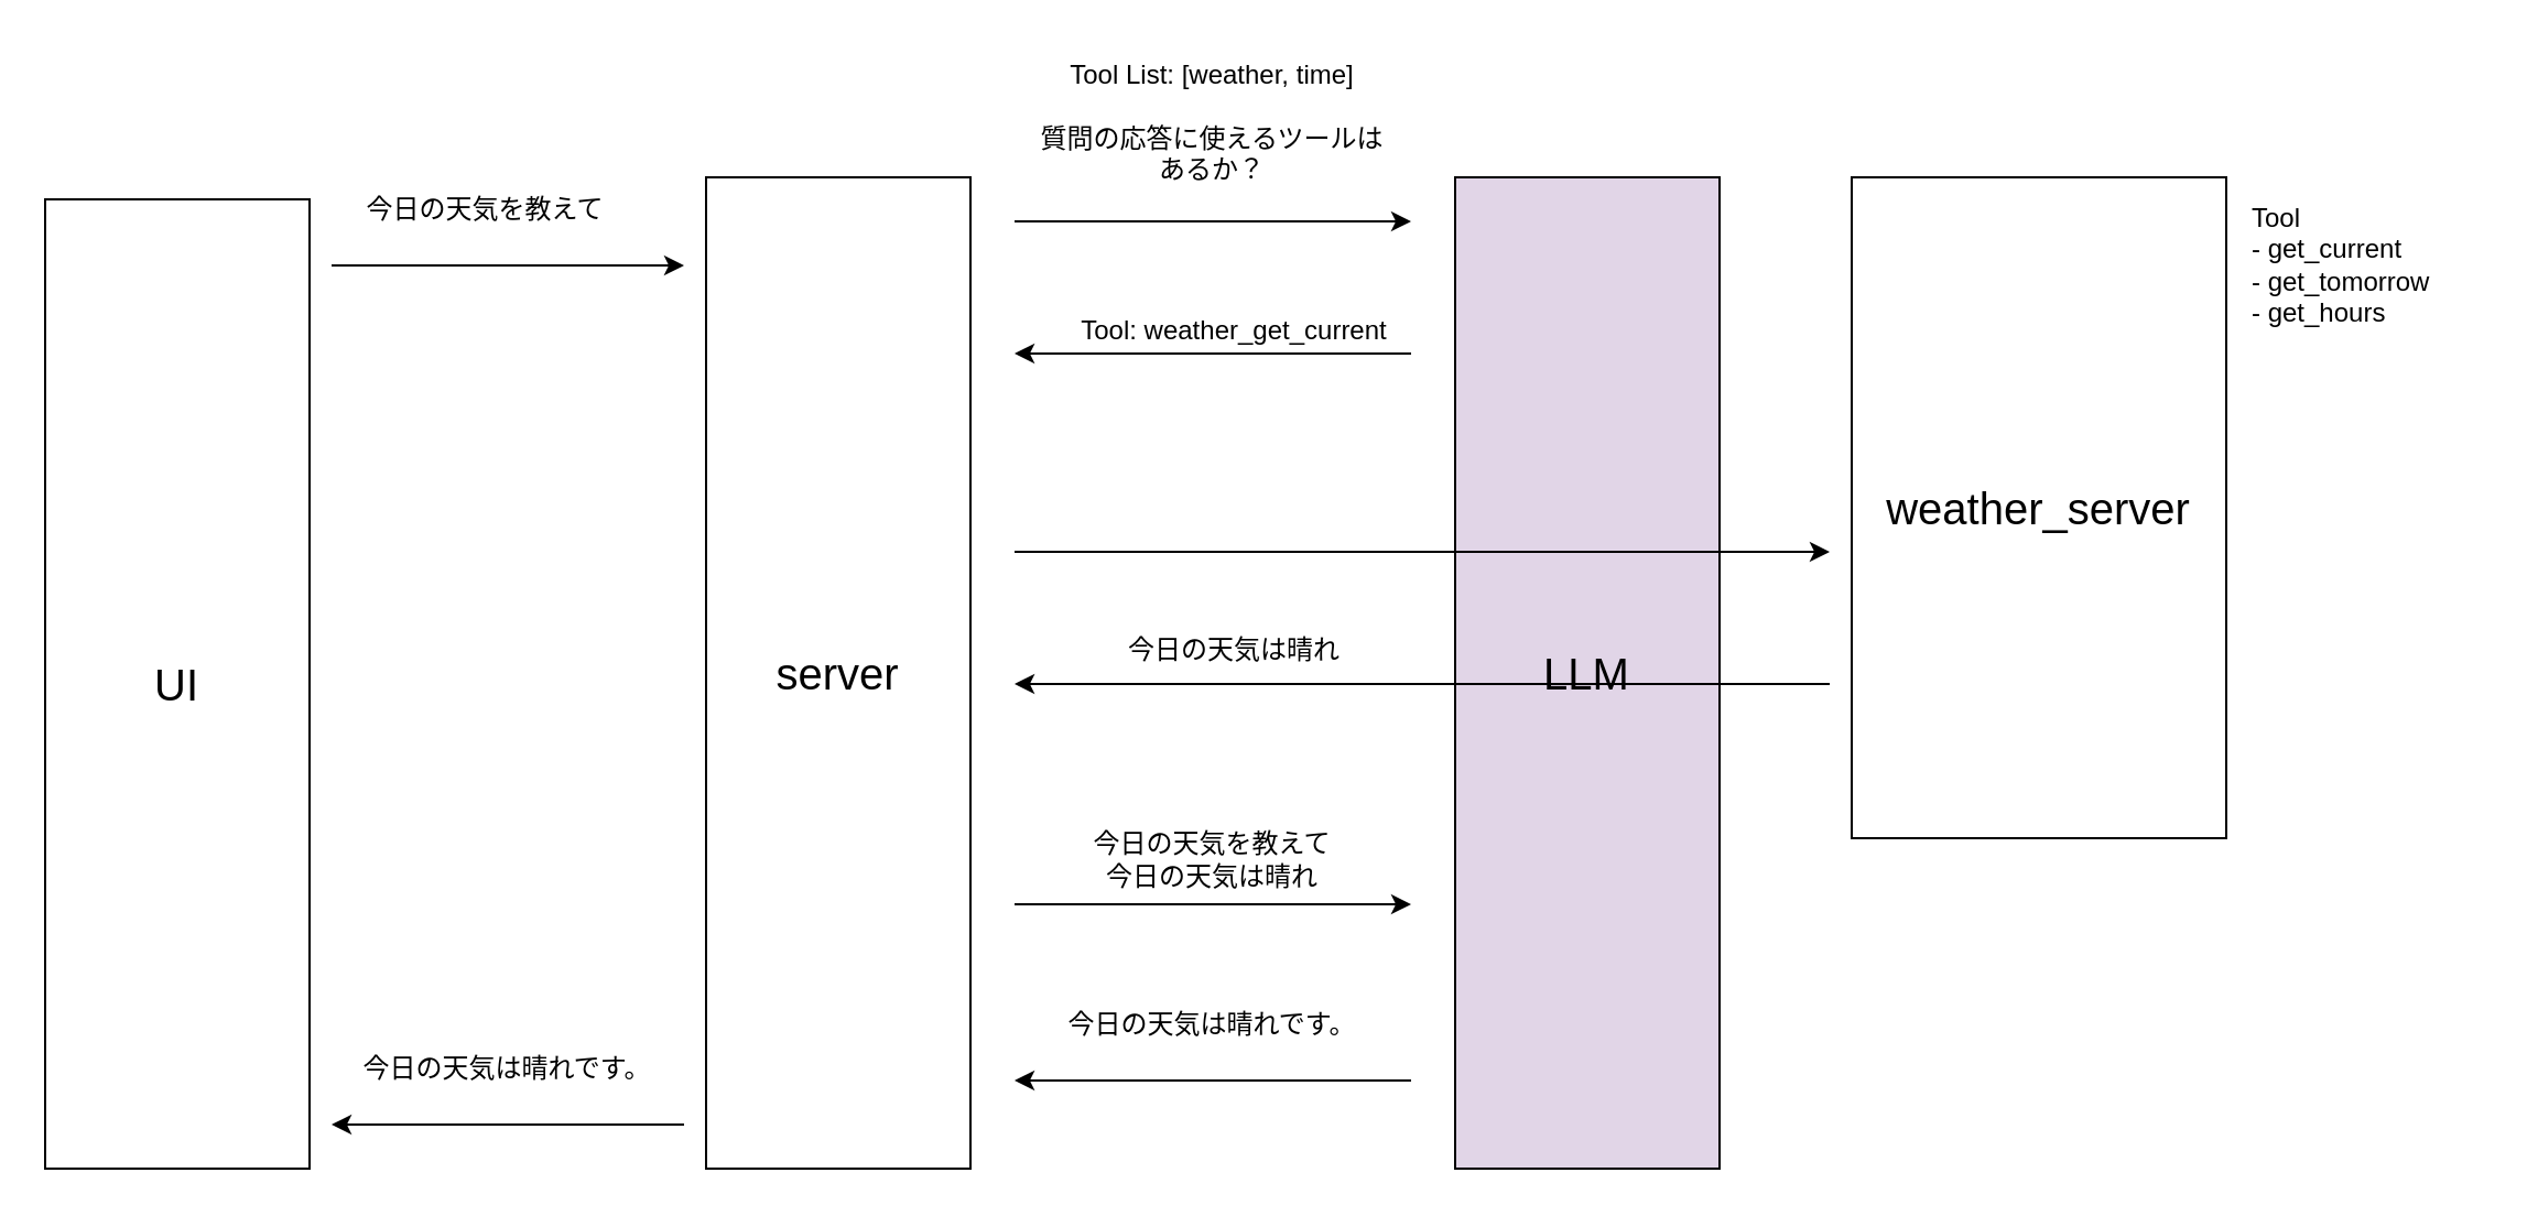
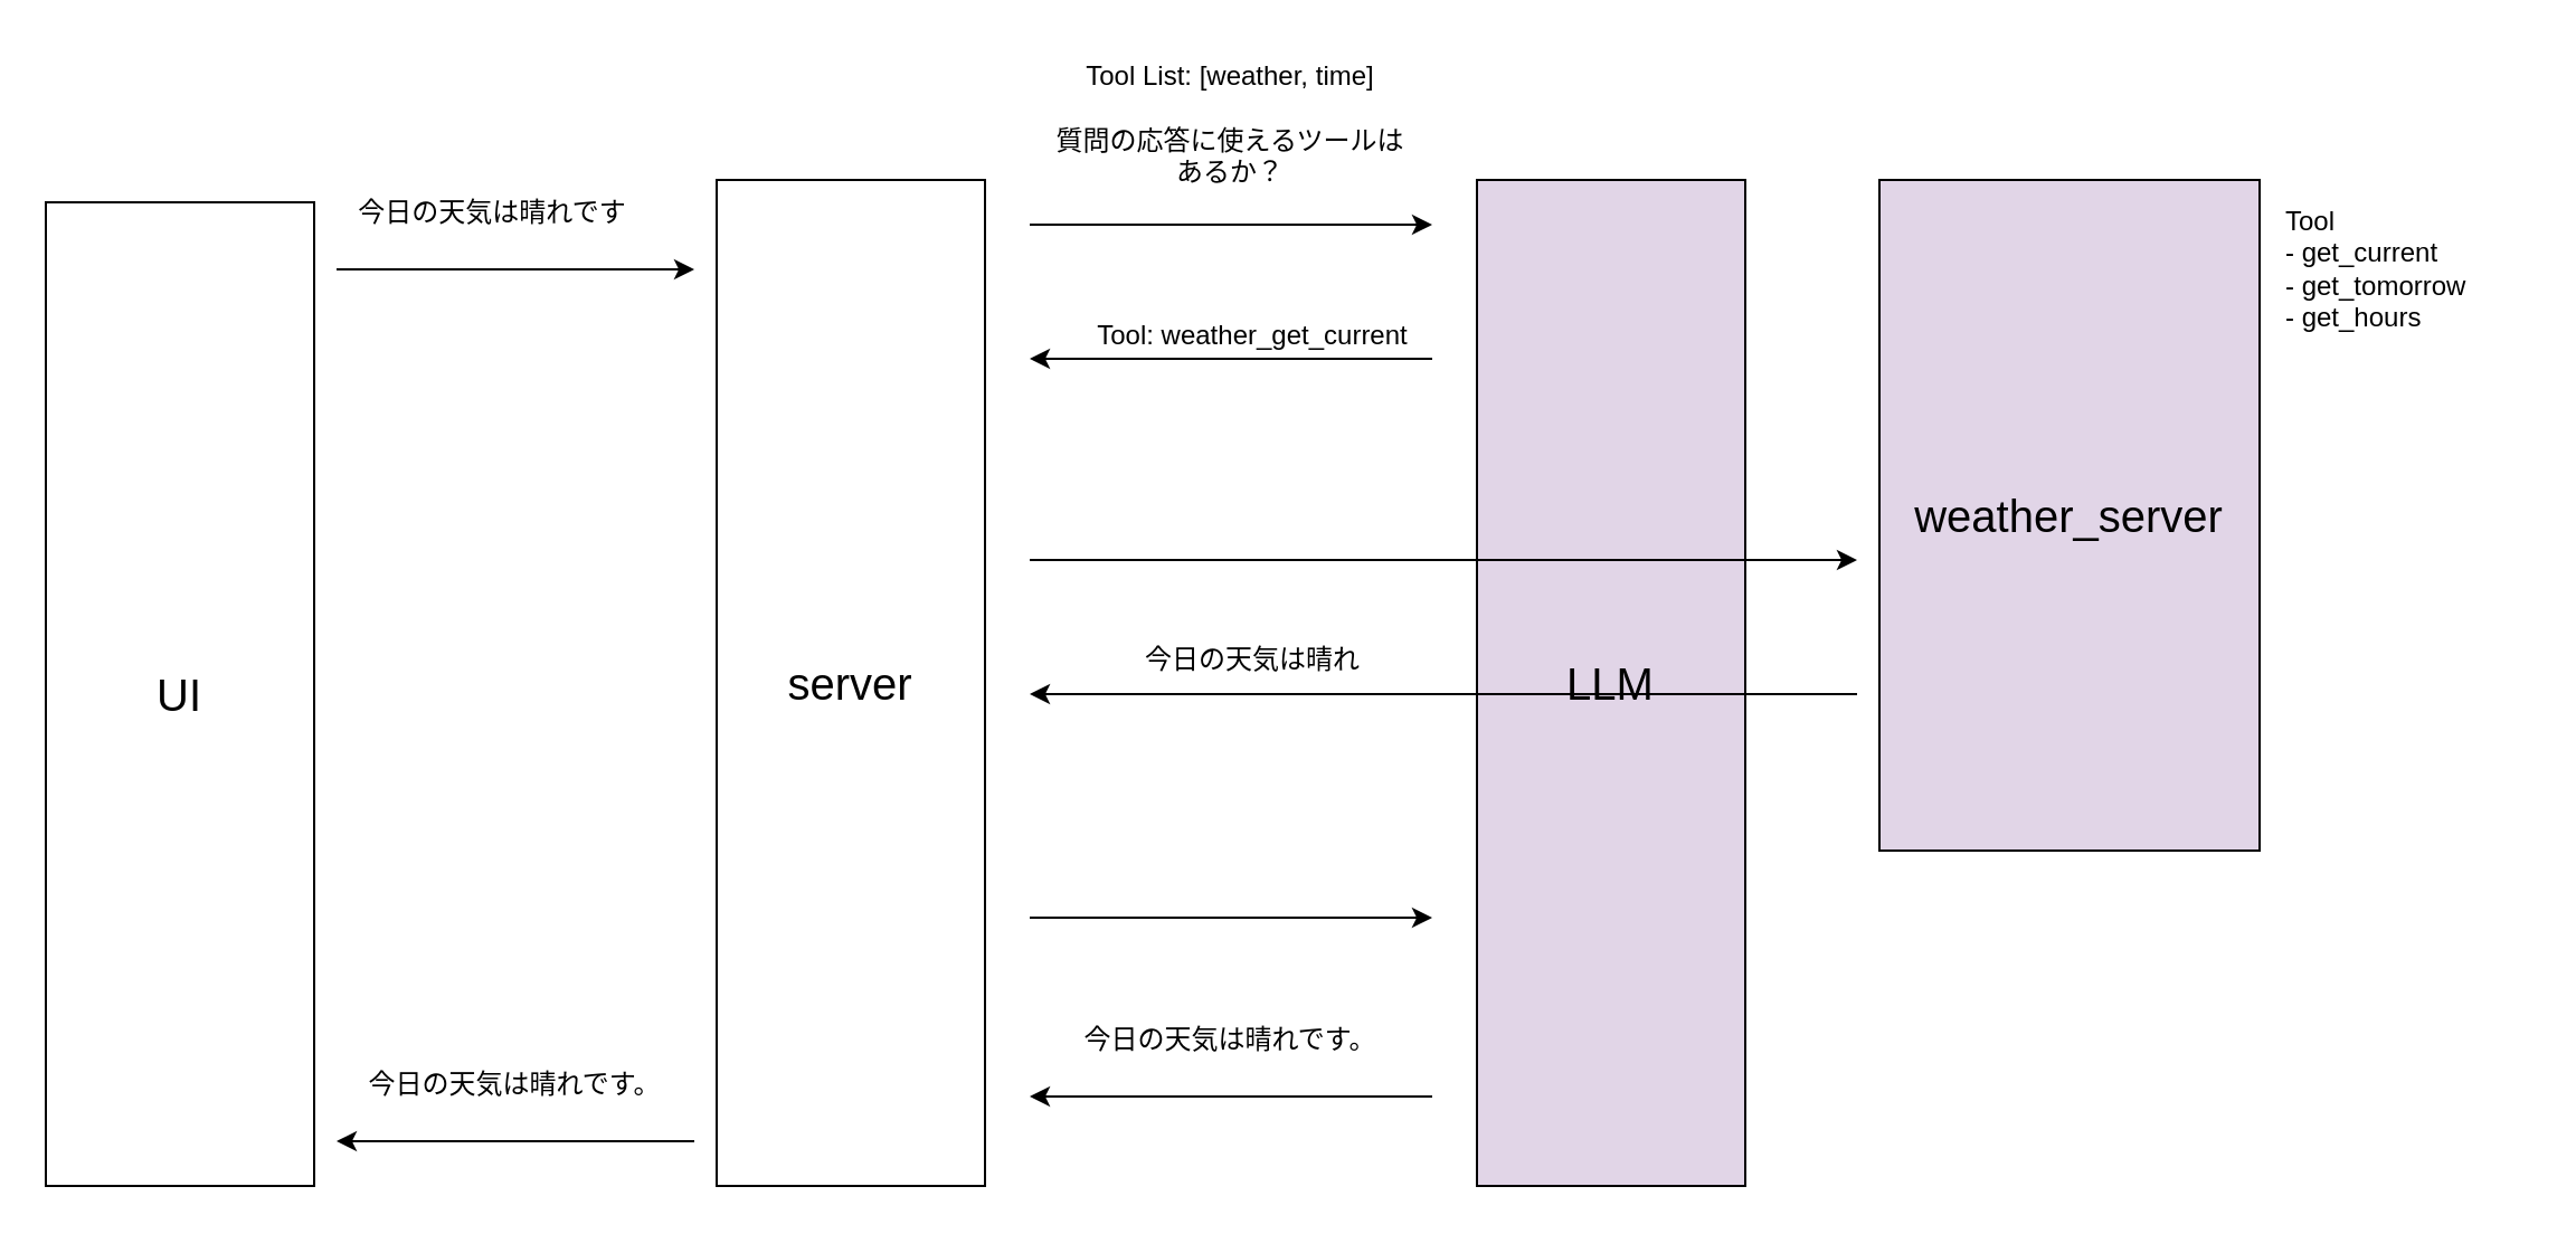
  <mxCell id="0" />
  <mxCell id="1" parent="0" />
  <mxCell id="2" value="&lt;font style=&quot;font-size: 20px;&quot;&gt;UI&lt;/font&gt;" style="rounded=0;whiteSpace=wrap;html=1;" vertex="1" parent="1"><mxGeometry x="20" y="90" width="120" height="440" as="geometry" /></mxCell>
  <mxCell id="3" value="&lt;font style=&quot;font-size: 20px;&quot;&gt;server&lt;/font&gt;" style="rounded=0;whiteSpace=wrap;html=1;" vertex="1" parent="1"><mxGeometry x="320" y="80" width="120" height="450" as="geometry" /></mxCell>
- <mxCell id="4" value="今日の天気を教えて" style="text;html=1;align=center;verticalAlign=middle;whiteSpace=wrap;rounded=0;" vertex="1" parent="1"><mxGeometry x="150" y="80" width="140" height="30" as="geometry" /></mxCell>
+ <mxCell id="4" value="今日の天気は晴れです" style="text;html=1;align=center;verticalAlign=middle;whiteSpace=wrap;rounded=0;" vertex="1" parent="1"><mxGeometry x="150" y="80" width="140" height="30" as="geometry" /></mxCell>
  <mxCell id="5" value="" style="endArrow=classic;html=1;" edge="1" parent="1"><mxGeometry width="50" height="50" relative="1" as="geometry"><mxPoint x="150" y="120" as="sourcePoint" /><mxPoint x="310" y="120" as="targetPoint" /></mxGeometry></mxCell>
  <mxCell id="6" value="Tool&lt;div&gt;- get_current&lt;/div&gt;&lt;div&gt;- get_tomorrow&lt;/div&gt;&lt;div&gt;- get_hours&lt;/div&gt;" style="text;html=1;align=left;verticalAlign=middle;whiteSpace=wrap;rounded=0;" vertex="1" parent="1"><mxGeometry x="1020" y="85" width="110" height="70" as="geometry" /></mxCell>
  <mxCell id="7" value="" style="endArrow=classic;html=1;" edge="1" parent="1"><mxGeometry width="50" height="50" relative="1" as="geometry"><mxPoint x="460" y="100" as="sourcePoint" /><mxPoint x="640" y="100" as="targetPoint" /></mxGeometry></mxCell>
  <mxCell id="8" value="&lt;font style=&quot;font-size: 20px;&quot;&gt;LLM&lt;/font&gt;" style="rounded=0;whiteSpace=wrap;html=1;fillColor=#e1d5e7;" vertex="1" parent="1"><mxGeometry x="660" y="80" width="120" height="450" as="geometry" /></mxCell>
  <mxCell id="9" value="" style="endArrow=classic;html=1;" edge="1" parent="1" source="14"><mxGeometry width="50" height="50" relative="1" as="geometry"><mxPoint x="460" y="250" as="sourcePoint" /><mxPoint x="870" y="250" as="targetPoint" /></mxGeometry></mxCell>
  <mxCell id="10" value="&lt;div&gt;Tool List: [&lt;span style=&quot;background-color: transparent;&quot;&gt;weather,&amp;nbsp;&lt;/span&gt;&lt;span style=&quot;background-color: transparent;&quot;&gt;time]&lt;/span&gt;&lt;/div&gt;&lt;div&gt;&lt;span style=&quot;background-color: transparent;&quot;&gt;&lt;br&gt;&lt;/span&gt;&lt;/div&gt;&lt;div&gt;質問の応答に使えるツールはあるか？&lt;/div&gt;" style="text;html=1;align=center;verticalAlign=middle;whiteSpace=wrap;rounded=0;" vertex="1" parent="1"><mxGeometry x="470" y="20" width="160" height="70" as="geometry" /></mxCell>
  <mxCell id="11" value="" style="endArrow=classic;html=1;" edge="1" parent="1"><mxGeometry width="50" height="50" relative="1" as="geometry"><mxPoint x="640" y="160" as="sourcePoint" /><mxPoint x="460" y="160" as="targetPoint" /></mxGeometry></mxCell>
  <mxCell id="12" value="&lt;div&gt;Tool:&amp;nbsp;&lt;span style=&quot;background-color: transparent;&quot;&gt;weather_get_current&lt;/span&gt;&lt;/div&gt;" style="text;html=1;align=center;verticalAlign=middle;whiteSpace=wrap;rounded=0;" vertex="1" parent="1"><mxGeometry x="480" y="140" width="160" height="20" as="geometry" /></mxCell>
  <mxCell id="13" value="" style="endArrow=classic;html=1;" edge="1" parent="1"><mxGeometry width="50" height="50" relative="1" as="geometry"><mxPoint x="460" y="250" as="sourcePoint" /><mxPoint x="830" y="250" as="targetPoint" /></mxGeometry></mxCell>
- <mxCell id="14" value="&lt;font style=&quot;font-size: 20px;&quot;&gt;weather_server&lt;/font&gt;" style="rounded=0;whiteSpace=wrap;html=1;" vertex="1" parent="1"><mxGeometry x="840" y="80" width="170" height="300" as="geometry" /></mxCell>
+ <mxCell id="14" value="&lt;font style=&quot;font-size: 20px;&quot;&gt;weather_server&lt;/font&gt;" style="rounded=0;whiteSpace=wrap;html=1;fillColor=#e1d5e7;" vertex="1" parent="1"><mxGeometry x="840" y="80" width="170" height="300" as="geometry" /></mxCell>
  <mxCell id="15" value="" style="endArrow=classic;html=1;" edge="1" parent="1"><mxGeometry width="50" height="50" relative="1" as="geometry"><mxPoint x="830" y="310" as="sourcePoint" /><mxPoint x="460" y="310" as="targetPoint" /></mxGeometry></mxCell>
  <mxCell id="16" value="今日の天気は晴れ" style="text;html=1;align=center;verticalAlign=middle;whiteSpace=wrap;rounded=0;" vertex="1" parent="1"><mxGeometry x="490" y="280" width="140" height="30" as="geometry" /></mxCell>
  <mxCell id="17" value="" style="endArrow=classic;html=1;" edge="1" parent="1"><mxGeometry width="50" height="50" relative="1" as="geometry"><mxPoint x="460" y="410" as="sourcePoint" /><mxPoint x="640" y="410" as="targetPoint" /></mxGeometry></mxCell>
- <mxCell id="18" value="今日の天気を教えて&lt;div&gt;今日の天気は晴れ&lt;/div&gt;" style="text;html=1;align=center;verticalAlign=middle;whiteSpace=wrap;rounded=0;" vertex="1" parent="1"><mxGeometry x="480" y="370" width="140" height="40" as="geometry" /></mxCell>
  <mxCell id="19" value="" style="endArrow=classic;html=1;" edge="1" parent="1"><mxGeometry width="50" height="50" relative="1" as="geometry"><mxPoint x="640" y="490" as="sourcePoint" /><mxPoint x="460" y="490" as="targetPoint" /></mxGeometry></mxCell>
  <mxCell id="20" value="&lt;div&gt;今日の天気は晴れです。&lt;/div&gt;" style="text;html=1;align=center;verticalAlign=middle;whiteSpace=wrap;rounded=0;" vertex="1" parent="1"><mxGeometry x="480" y="450" width="140" height="30" as="geometry" /></mxCell>
  <mxCell id="21" value="" style="endArrow=classic;html=1;" edge="1" parent="1"><mxGeometry width="50" height="50" relative="1" as="geometry"><mxPoint x="310" y="510" as="sourcePoint" /><mxPoint x="150" y="510" as="targetPoint" /></mxGeometry></mxCell>
  <mxCell id="22" value="&lt;div&gt;今日の天気は晴れです。&lt;/div&gt;" style="text;html=1;align=center;verticalAlign=middle;whiteSpace=wrap;rounded=0;" vertex="1" parent="1"><mxGeometry x="160" y="470" width="140" height="30" as="geometry" /></mxCell>
